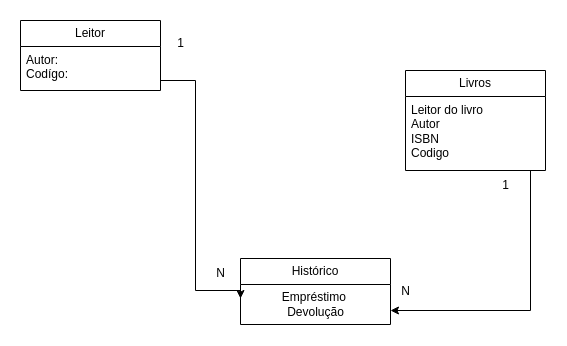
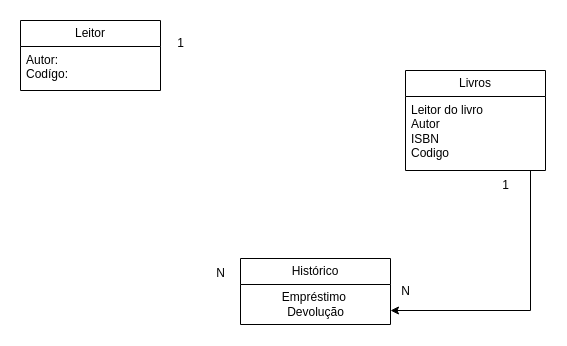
  <mxCell id="0" />
  <mxCell id="1" parent="0" />
  <mxCell id="2" value="Leitor" style="swimlane;fontStyle=0;childLayout=stackLayout;horizontal=1;startSize=26;fillColor=none;horizontalStack=0;resizeParent=1;resizeParentMax=0;resizeLast=0;collapsible=1;marginBottom=0;whiteSpace=wrap;html=1;" vertex="1" parent="1"><mxGeometry x="20" y="20" width="140" height="70" as="geometry" /></mxCell>
  <mxCell id="3" value="Autor:&lt;br&gt;Codígo:" style="text;strokeColor=none;fillColor=none;align=left;verticalAlign=top;spacingLeft=4;spacingRight=4;overflow=hidden;rotatable=0;points=[[0,0.5],[1,0.5]];portConstraint=eastwest;whiteSpace=wrap;html=1;" vertex="1" parent="2"><mxGeometry y="26" width="140" height="44" as="geometry" /></mxCell>
  <mxCell id="4" value="Histórico" style="swimlane;fontStyle=0;childLayout=stackLayout;horizontal=1;startSize=26;fillColor=none;horizontalStack=0;resizeParent=1;resizeParentMax=0;resizeLast=0;collapsible=1;marginBottom=0;whiteSpace=wrap;html=1;" vertex="1" parent="1"><mxGeometry x="240" y="258" width="150" height="66" as="geometry" /></mxCell>
  <mxCell id="5" value="Empréstimo&amp;nbsp;&lt;br&gt;Devolução" style="text;html=1;align=center;verticalAlign=middle;resizable=0;points=[];autosize=1;strokeColor=none;fillColor=none;" vertex="1" parent="4"><mxGeometry y="26" width="150" height="40" as="geometry" /></mxCell>
  <mxCell id="6" value="Livros" style="swimlane;fontStyle=0;childLayout=stackLayout;horizontal=1;startSize=26;fillColor=none;horizontalStack=0;resizeParent=1;resizeParentMax=0;resizeLast=0;collapsible=1;marginBottom=0;whiteSpace=wrap;html=1;" vertex="1" parent="1"><mxGeometry x="405" y="70" width="140" height="100" as="geometry" /></mxCell>
  <mxCell id="7" value="Leitor do livro&amp;nbsp;&lt;br&gt;Autor&amp;nbsp;&lt;br&gt;ISBN&amp;nbsp;&lt;br&gt;Codigo&amp;nbsp;" style="text;strokeColor=none;fillColor=none;align=left;verticalAlign=top;spacingLeft=4;spacingRight=4;overflow=hidden;rotatable=0;points=[[0,0.5],[1,0.5]];portConstraint=eastwest;whiteSpace=wrap;html=1;" vertex="1" parent="6"><mxGeometry y="26" width="140" height="74" as="geometry" /></mxCell>
- <mxCell id="8" style="edgeStyle=orthogonalEdgeStyle;rounded=0;orthogonalLoop=1;jettySize=auto;html=1;entryX=0;entryY=0.35;entryDx=0;entryDy=0;entryPerimeter=0;" edge="1" parent="1" source="3" target="5"><mxGeometry relative="1" as="geometry"><Array as="points"><mxPoint x="195" y="80" /><mxPoint x="195" y="290" /></Array></mxGeometry></mxCell>
  <mxCell id="9" value="1" style="text;html=1;align=center;verticalAlign=middle;resizable=0;points=[];autosize=1;strokeColor=none;fillColor=none;" vertex="1" parent="1"><mxGeometry x="165" y="28" width="30" height="30" as="geometry" /></mxCell>
  <mxCell id="10" value="N" style="text;html=1;align=center;verticalAlign=middle;resizable=0;points=[];autosize=1;strokeColor=none;fillColor=none;" vertex="1" parent="1"><mxGeometry x="205" y="258" width="30" height="30" as="geometry" /></mxCell>
  <mxCell id="11" value="N" style="text;html=1;align=center;verticalAlign=middle;resizable=0;points=[];autosize=1;strokeColor=none;fillColor=none;" vertex="1" parent="1"><mxGeometry x="390" y="276" width="30" height="30" as="geometry" /></mxCell>
  <mxCell id="12" value="1" style="text;html=1;align=center;verticalAlign=middle;resizable=0;points=[];autosize=1;strokeColor=none;fillColor=none;" vertex="1" parent="1"><mxGeometry x="490" y="170" width="30" height="30" as="geometry" /></mxCell>
  <mxCell id="13" style="edgeStyle=orthogonalEdgeStyle;rounded=0;orthogonalLoop=1;jettySize=auto;html=1;" edge="1" parent="1" source="7"><mxGeometry relative="1" as="geometry"><mxPoint x="390" y="310" as="targetPoint" /><Array as="points"><mxPoint x="530" y="310" /></Array></mxGeometry></mxCell>
